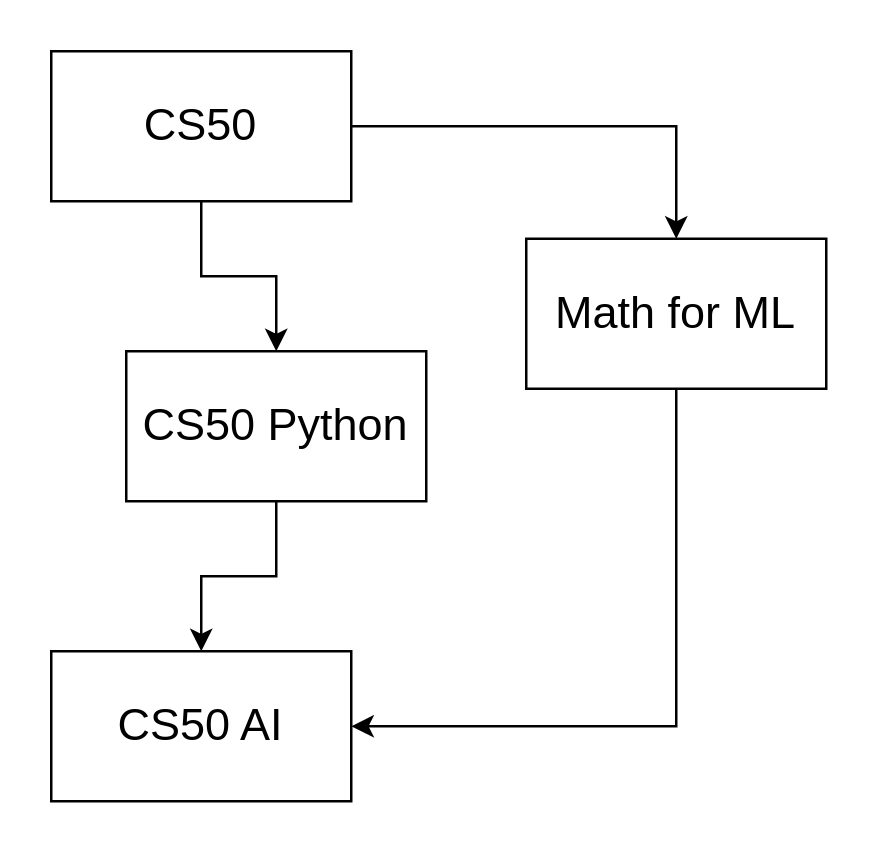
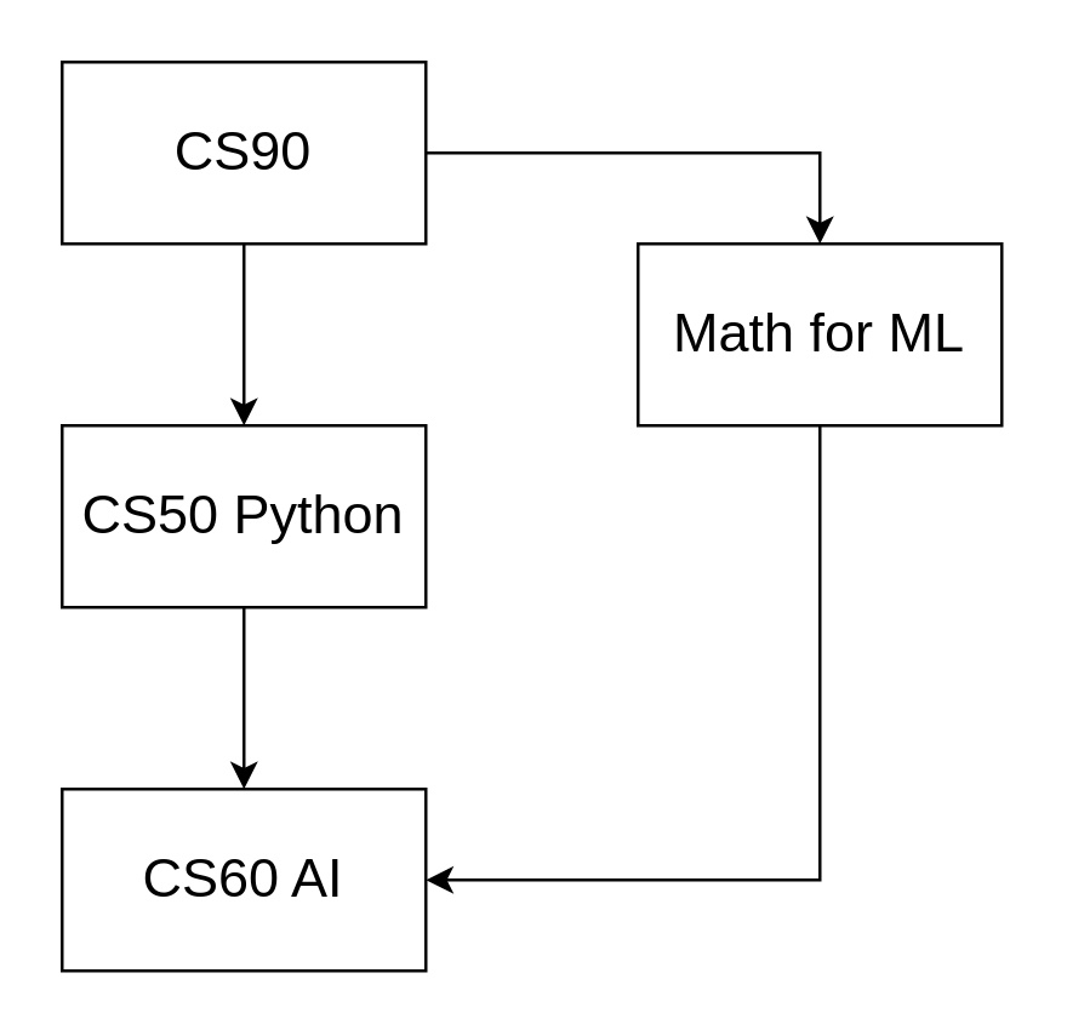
  <mxCell id="0" />
  <mxCell id="1" parent="0" />
  <mxCell id="2" style="edgeStyle=orthogonalEdgeStyle;rounded=0;orthogonalLoop=1;jettySize=auto;html=1;entryX=1;entryY=0.5;entryDx=0;entryDy=0;" parent="1" source="3" target="9" edge="1"><mxGeometry relative="1" as="geometry"><mxPoint x="200" y="260" as="targetPoint" /><Array as="points"><mxPoint x="270" y="290" /></Array></mxGeometry></mxCell>
- <mxCell id="3" value="&lt;font style=&quot;font-size: 18px;&quot;&gt;Math for ML&lt;/font&gt;" style="rounded=0;whiteSpace=wrap;html=1;" parent="1" vertex="1"><mxGeometry x="210" y="95" width="120" height="60" as="geometry" /></mxCell>
+ <mxCell id="3" value="&lt;font style=&quot;font-size: 18px;&quot;&gt;Math for ML&lt;/font&gt;" style="rounded=0;whiteSpace=wrap;html=1;" parent="1" vertex="1"><mxGeometry x="210" y="80" width="120" height="60" as="geometry" /></mxCell>
  <mxCell id="4" style="edgeStyle=orthogonalEdgeStyle;rounded=0;orthogonalLoop=1;jettySize=auto;html=1;exitX=0.5;exitY=1;exitDx=0;exitDy=0;entryX=0.5;entryY=0;entryDx=0;entryDy=0;" parent="1" source="5" target="9" edge="1"><mxGeometry relative="1" as="geometry" /></mxCell>
- <mxCell id="5" value="&lt;font style=&quot;font-size: 18px;&quot;&gt;CS50 Python&lt;/font&gt;" style="rounded=0;whiteSpace=wrap;html=1;" parent="1" vertex="1"><mxGeometry x="50" y="140" width="120" height="60" as="geometry" /></mxCell>
+ <mxCell id="5" value="&lt;font style=&quot;font-size: 18px;&quot;&gt;CS50 Python&lt;/font&gt;" style="rounded=0;whiteSpace=wrap;html=1;" parent="1" vertex="1"><mxGeometry x="20" y="140" width="120" height="60" as="geometry" /></mxCell>
  <mxCell id="6" style="edgeStyle=orthogonalEdgeStyle;rounded=0;orthogonalLoop=1;jettySize=auto;html=1;entryX=0.5;entryY=0;entryDx=0;entryDy=0;" parent="1" source="8" target="5" edge="1"><mxGeometry relative="1" as="geometry" /></mxCell>
  <mxCell id="7" style="edgeStyle=orthogonalEdgeStyle;rounded=0;orthogonalLoop=1;jettySize=auto;html=1;entryX=0.5;entryY=0;entryDx=0;entryDy=0;" parent="1" source="8" target="3" edge="1"><mxGeometry relative="1" as="geometry" /></mxCell>
- <mxCell id="8" value="&lt;font style=&quot;font-size: 18px;&quot;&gt;CS50&lt;/font&gt;" style="rounded=0;whiteSpace=wrap;html=1;" parent="1" vertex="1"><mxGeometry x="20" y="20" width="120" height="60" as="geometry" /></mxCell>
- <mxCell id="9" value="&lt;font style=&quot;font-size: 18px;&quot;&gt;CS50 AI&lt;/font&gt;" style="rounded=0;whiteSpace=wrap;html=1;" parent="1" vertex="1"><mxGeometry x="20" y="260" width="120" height="60" as="geometry" /></mxCell>
+ <mxCell id="8" value="&lt;font style=&quot;font-size: 18px;&quot;&gt;CS90&lt;/font&gt;" style="rounded=0;whiteSpace=wrap;html=1;" parent="1" vertex="1"><mxGeometry x="20" y="20" width="120" height="60" as="geometry" /></mxCell>
+ <mxCell id="9" value="&lt;font style=&quot;font-size: 18px;&quot;&gt;CS60 AI&lt;/font&gt;" style="rounded=0;whiteSpace=wrap;html=1;" parent="1" vertex="1"><mxGeometry x="20" y="260" width="120" height="60" as="geometry" /></mxCell>
